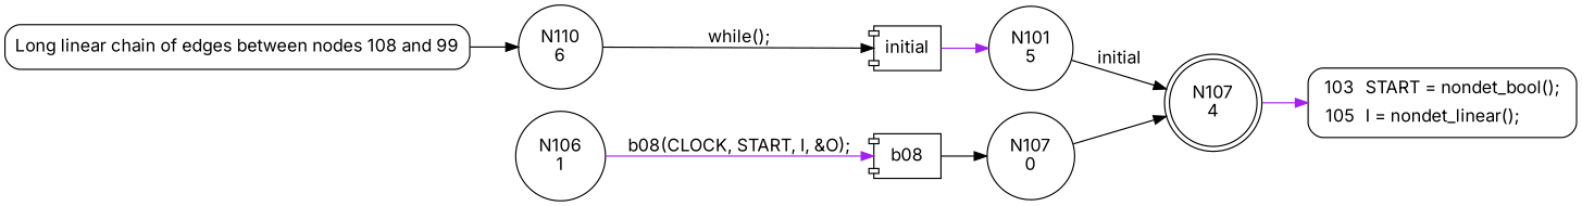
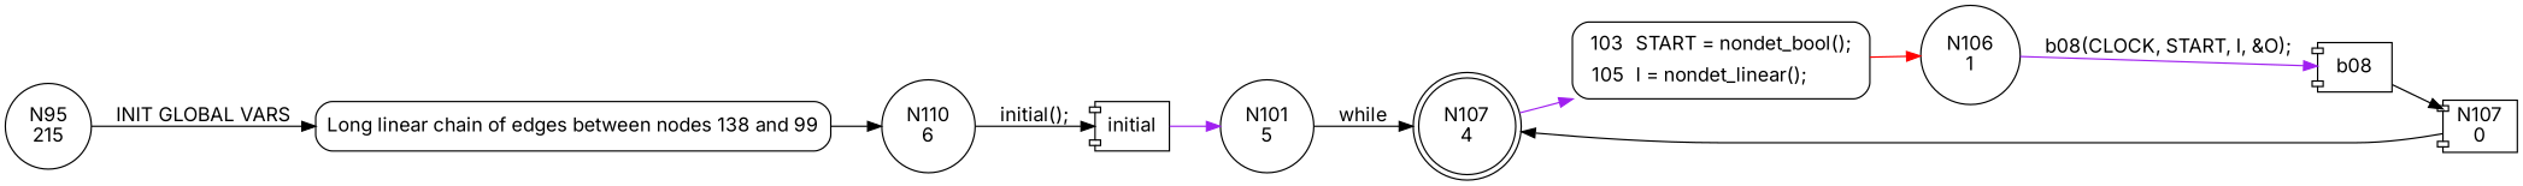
  digraph {
    fontname=Inter
    rankdir=LR
    node [fontname=Inter shape=circle]
    edge [color=black fontname=Inter]
-   n2 [fillcolor=white label="Long linear chain of edges between nodes 108 and 99" penwidth=1 shape=Mrecord style="filled,bold"]
+   n1 [label="N95\n215"]
+   n2 [fillcolor=white label="Long linear chain of edges between nodes 138 and 99" penwidth=1 shape=Mrecord style="filled,bold"]
    n3 [label="N110\n6"]
    n4 [label=initial shape=component]
    n5 [label="N101\n5"]
    n6 [label="N107\n4" shape=doublecircle]
    n7 [fillcolor=white label=<<table border="0" cellborder="0" cellpadding="3" bgcolor="white"><tr><td align="right">103</td><td align="left">START = nondet_bool();</td></tr><tr><td align="right">105</td><td align="left">I = nondet_linear();</td></tr></table>> penwidth=1 shape=Mrecord style="filled,bold"]
    n8 [label="N106\n1"]
    n9 [label=b08 shape=component]
-   n10 [label="N107\n0"]
+   n10 [label="N107\n0" shape=component]
+   n1 -> n2 [label="INIT GLOBAL VARS"]
    n2 -> n3
-   n3 -> n4 [label="while();"]
+   n3 -> n4 [label="initial();"]
    n4 -> n5 [color=purple]
-   n5 -> n6 [label=initial]
+   n5 -> n6 [label=while]
    n6 -> n7 [color=purple]
+   n7 -> n8 [color=red]
    n8 -> n9 [color=purple label="b08(CLOCK, START, I, &O);"]
    n9 -> n10
    n10 -> n6
  }
